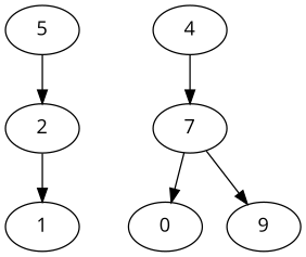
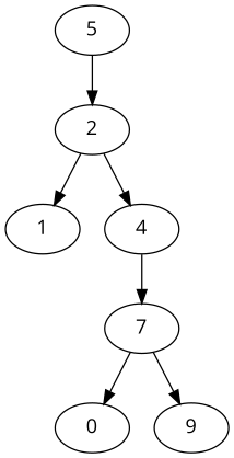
  digraph {
    fontname="Open Sans"
    node [fontname="Open Sans"]
    edge [fontname="Open Sans"]
    n1 [label=5]
    n2 [label=2]
    n3 [label=1]
    n4 [label=4]
    n5 [label=7]
    n6 [label=0]
    n7 [label=9]
    n1 -> n2
    n2 -> n3
+   n2 -> n4
    n4 -> n5
    n5 -> n6
    n5 -> n7
  }
